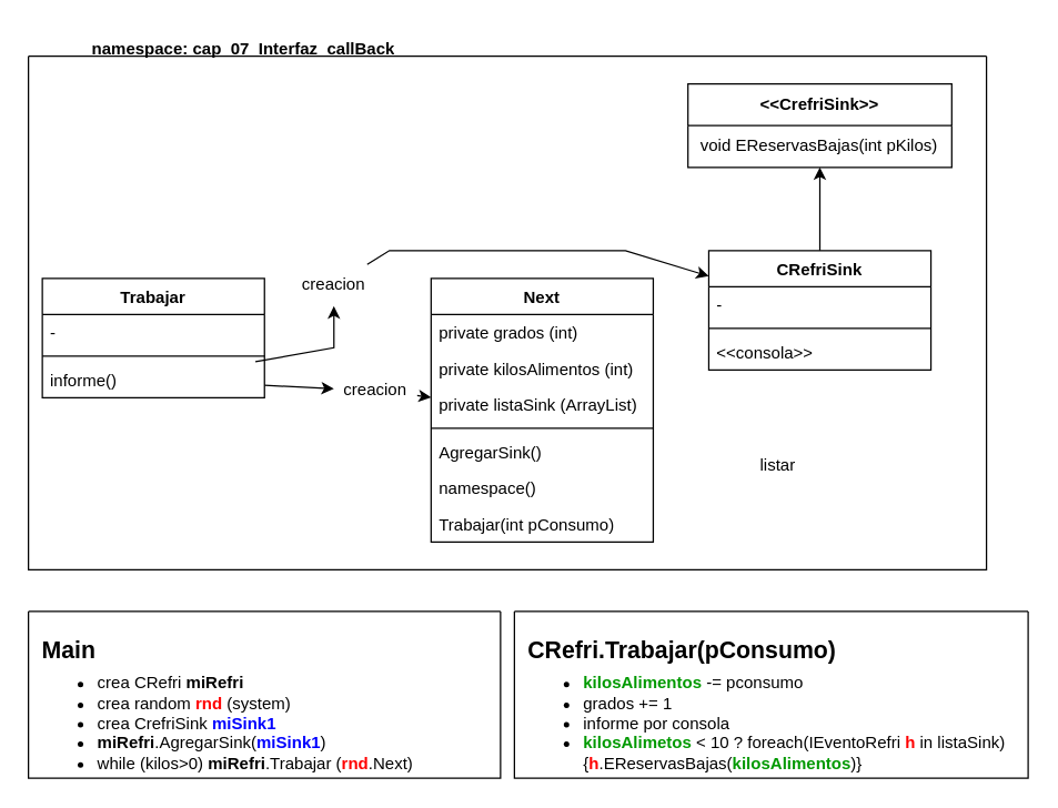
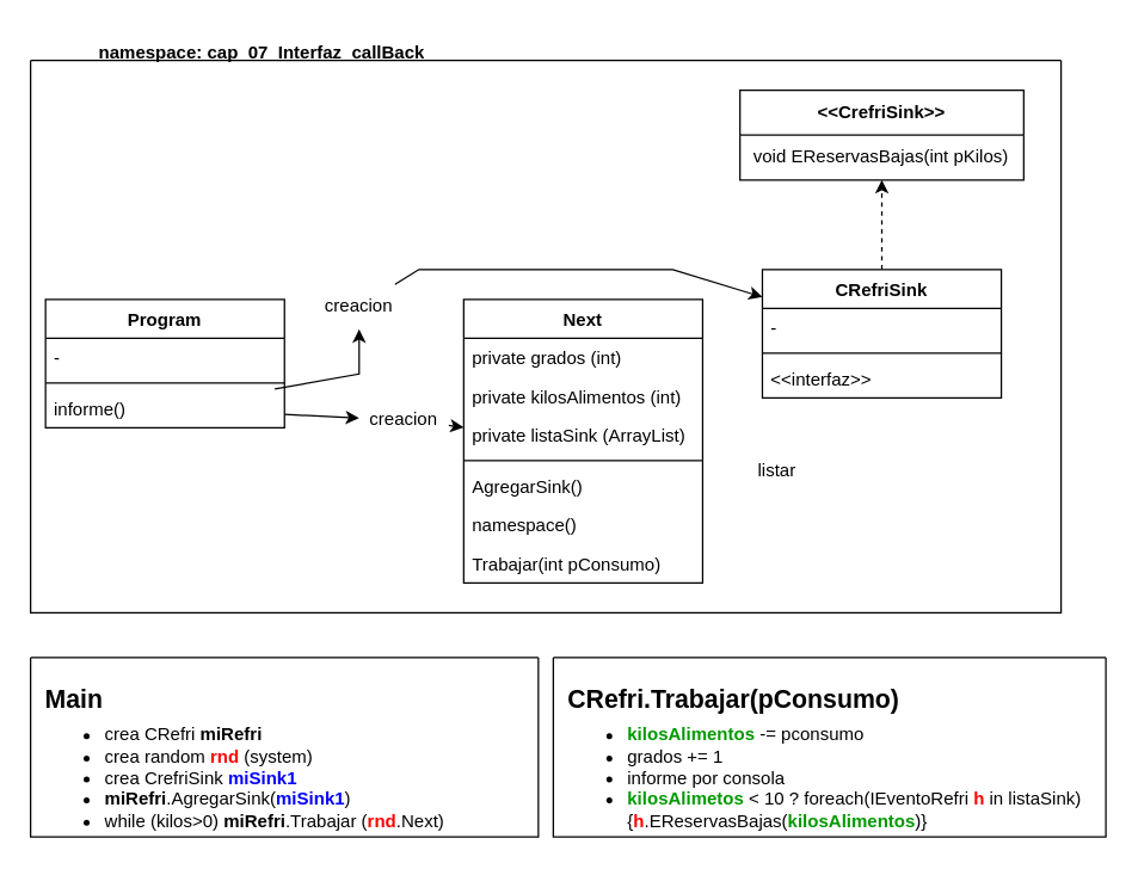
  <mxCell id="0" />
  <mxCell id="1" parent="0" />
  <mxCell id="2" value="&lt;b&gt;&amp;lt;&amp;lt;CrefriSink&amp;gt;&amp;gt;&lt;/b&gt;" style="swimlane;fontStyle=0;childLayout=stackLayout;horizontal=1;startSize=30;horizontalStack=0;resizeParent=1;resizeParentMax=0;resizeLast=0;collapsible=1;marginBottom=0;whiteSpace=wrap;html=1;" vertex="1" parent="1"><mxGeometry x="495" y="60" width="190" height="60" as="geometry" /></mxCell>
  <mxCell id="3" value="&amp;nbsp;void EReservasBajas(int pKilos)" style="text;strokeColor=none;fillColor=none;align=left;verticalAlign=middle;spacingLeft=4;spacingRight=4;overflow=hidden;points=[[0,0.5],[1,0.5]];portConstraint=eastwest;rotatable=0;whiteSpace=wrap;html=1;" vertex="1" parent="2"><mxGeometry y="30" width="190" height="30" as="geometry" /></mxCell>
  <mxCell id="4" value="CRefriSink" style="swimlane;fontStyle=1;align=center;verticalAlign=top;childLayout=stackLayout;horizontal=1;startSize=26;horizontalStack=0;resizeParent=1;resizeParentMax=0;resizeLast=0;collapsible=1;marginBottom=0;whiteSpace=wrap;html=1;" vertex="1" parent="1"><mxGeometry x="510" y="180" width="160" height="86" as="geometry" /></mxCell>
  <mxCell id="5" value="-" style="text;strokeColor=none;fillColor=none;align=left;verticalAlign=top;spacingLeft=4;spacingRight=4;overflow=hidden;rotatable=0;points=[[0,0.5],[1,0.5]];portConstraint=eastwest;whiteSpace=wrap;html=1;" vertex="1" parent="4"><mxGeometry y="26" width="160" height="26" as="geometry" /></mxCell>
  <mxCell id="6" value="" style="line;strokeWidth=1;fillColor=none;align=left;verticalAlign=middle;spacingTop=-1;spacingLeft=3;spacingRight=3;rotatable=0;labelPosition=right;points=[];portConstraint=eastwest;strokeColor=inherit;" vertex="1" parent="4"><mxGeometry y="52" width="160" height="8" as="geometry" /></mxCell>
- <mxCell id="7" value="&amp;lt;&amp;lt;consola&amp;gt;&amp;gt;" style="text;strokeColor=none;fillColor=none;align=left;verticalAlign=top;spacingLeft=4;spacingRight=4;overflow=hidden;rotatable=0;points=[[0,0.5],[1,0.5]];portConstraint=eastwest;whiteSpace=wrap;html=1;" vertex="1" parent="4"><mxGeometry y="60" width="160" height="26" as="geometry" /></mxCell>
- <mxCell id="8" value="" style="endArrow=classic;html=1;rounded=0;exitX=0.5;exitY=0;exitDx=0;exitDy=0;dashed=0;" edge="1" parent="1" source="4" target="2"><mxGeometry width="50" height="50" relative="1" as="geometry"><mxPoint x="360" y="150" as="sourcePoint" /><mxPoint x="410" y="100" as="targetPoint" /></mxGeometry></mxCell>
+ <mxCell id="7" value="&amp;lt;&amp;lt;interfaz&amp;gt;&amp;gt;" style="text;strokeColor=none;fillColor=none;align=left;verticalAlign=top;spacingLeft=4;spacingRight=4;overflow=hidden;rotatable=0;points=[[0,0.5],[1,0.5]];portConstraint=eastwest;whiteSpace=wrap;html=1;" vertex="1" parent="4"><mxGeometry y="60" width="160" height="26" as="geometry" /></mxCell>
+ <mxCell id="8" value="" style="endArrow=classic;html=1;rounded=0;exitX=0.5;exitY=0;exitDx=0;exitDy=0;dashed=1;" edge="1" parent="1" source="4" target="2"><mxGeometry width="50" height="50" relative="1" as="geometry"><mxPoint x="360" y="150" as="sourcePoint" /><mxPoint x="410" y="100" as="targetPoint" /></mxGeometry></mxCell>
  <mxCell id="9" value="Next" style="swimlane;fontStyle=1;align=center;verticalAlign=top;childLayout=stackLayout;horizontal=1;startSize=26;horizontalStack=0;resizeParent=1;resizeParentMax=0;resizeLast=0;collapsible=1;marginBottom=0;whiteSpace=wrap;html=1;" vertex="1" parent="1"><mxGeometry x="310" y="200" width="160" height="190" as="geometry" /></mxCell>
  <mxCell id="10" value="private grados (int)&lt;br&gt;" style="text;strokeColor=none;fillColor=none;align=left;verticalAlign=top;spacingLeft=4;spacingRight=4;overflow=hidden;rotatable=0;points=[[0,0.5],[1,0.5]];portConstraint=eastwest;whiteSpace=wrap;html=1;" vertex="1" parent="9"><mxGeometry y="26" width="160" height="26" as="geometry" /></mxCell>
  <mxCell id="11" value="private kilosAlimentos (int)" style="text;strokeColor=none;fillColor=none;align=left;verticalAlign=top;spacingLeft=4;spacingRight=4;overflow=hidden;rotatable=0;points=[[0,0.5],[1,0.5]];portConstraint=eastwest;whiteSpace=wrap;html=1;" vertex="1" parent="9"><mxGeometry y="52" width="160" height="26" as="geometry" /></mxCell>
  <mxCell id="12" value="private listaSink (ArrayList)" style="text;strokeColor=none;fillColor=none;align=left;verticalAlign=top;spacingLeft=4;spacingRight=4;overflow=hidden;rotatable=0;points=[[0,0.5],[1,0.5]];portConstraint=eastwest;whiteSpace=wrap;html=1;" vertex="1" parent="9"><mxGeometry y="78" width="160" height="26" as="geometry" /></mxCell>
  <mxCell id="13" value="" style="line;strokeWidth=1;fillColor=none;align=left;verticalAlign=middle;spacingTop=-1;spacingLeft=3;spacingRight=3;rotatable=0;labelPosition=right;points=[];portConstraint=eastwest;strokeColor=inherit;" vertex="1" parent="9"><mxGeometry y="104" width="160" height="8" as="geometry" /></mxCell>
  <mxCell id="14" value="AgregarSink()" style="text;strokeColor=none;fillColor=none;align=left;verticalAlign=top;spacingLeft=4;spacingRight=4;overflow=hidden;rotatable=0;points=[[0,0.5],[1,0.5]];portConstraint=eastwest;whiteSpace=wrap;html=1;" vertex="1" parent="9"><mxGeometry y="112" width="160" height="26" as="geometry" /></mxCell>
  <mxCell id="15" value="namespace()" style="text;strokeColor=none;fillColor=none;align=left;verticalAlign=top;spacingLeft=4;spacingRight=4;overflow=hidden;rotatable=0;points=[[0,0.5],[1,0.5]];portConstraint=eastwest;whiteSpace=wrap;html=1;" vertex="1" parent="9"><mxGeometry y="138" width="160" height="26" as="geometry" /></mxCell>
  <mxCell id="16" value="Trabajar(int pConsumo)" style="text;strokeColor=none;fillColor=none;align=left;verticalAlign=top;spacingLeft=4;spacingRight=4;overflow=hidden;rotatable=0;points=[[0,0.5],[1,0.5]];portConstraint=eastwest;whiteSpace=wrap;html=1;" vertex="1" parent="9"><mxGeometry y="164" width="160" height="26" as="geometry" /></mxCell>
  <mxCell id="17" value="" style="endArrow=classic;html=1;rounded=0;" edge="1" parent="1" source="31" target="9"><mxGeometry width="50" height="50" relative="1" as="geometry"><mxPoint x="220" y="250" as="sourcePoint" /><mxPoint x="270" y="200" as="targetPoint" /></mxGeometry></mxCell>
  <mxCell id="18" value="" style="swimlane;startSize=0;" vertex="1" parent="1"><mxGeometry x="20" y="40" width="690" height="370" as="geometry" /></mxCell>
  <mxCell id="19" value="creacion" style="text;html=1;strokeColor=none;fillColor=none;align=center;verticalAlign=middle;whiteSpace=wrap;rounded=0;" vertex="1" parent="18"><mxGeometry x="190" y="150" width="60" height="30" as="geometry" /></mxCell>
- <mxCell id="20" value="Trabajar" style="swimlane;fontStyle=1;align=center;verticalAlign=top;childLayout=stackLayout;horizontal=1;startSize=26;horizontalStack=0;resizeParent=1;resizeParentMax=0;resizeLast=0;collapsible=1;marginBottom=0;whiteSpace=wrap;html=1;" vertex="1" parent="18"><mxGeometry x="10" y="160" width="160" height="86" as="geometry" /></mxCell>
+ <mxCell id="20" value="Program" style="swimlane;fontStyle=1;align=center;verticalAlign=top;childLayout=stackLayout;horizontal=1;startSize=26;horizontalStack=0;resizeParent=1;resizeParentMax=0;resizeLast=0;collapsible=1;marginBottom=0;whiteSpace=wrap;html=1;" vertex="1" parent="18"><mxGeometry x="10" y="160" width="160" height="86" as="geometry" /></mxCell>
  <mxCell id="21" value="-" style="text;strokeColor=none;fillColor=none;align=left;verticalAlign=top;spacingLeft=4;spacingRight=4;overflow=hidden;rotatable=0;points=[[0,0.5],[1,0.5]];portConstraint=eastwest;whiteSpace=wrap;html=1;" vertex="1" parent="20"><mxGeometry y="26" width="160" height="26" as="geometry" /></mxCell>
  <mxCell id="22" value="" style="line;strokeWidth=1;fillColor=none;align=left;verticalAlign=middle;spacingTop=-1;spacingLeft=3;spacingRight=3;rotatable=0;labelPosition=right;points=[];portConstraint=eastwest;strokeColor=inherit;" vertex="1" parent="20"><mxGeometry y="52" width="160" height="8" as="geometry" /></mxCell>
  <mxCell id="23" value="informe()" style="text;strokeColor=none;fillColor=none;align=left;verticalAlign=top;spacingLeft=4;spacingRight=4;overflow=hidden;rotatable=0;points=[[0,0.5],[1,0.5]];portConstraint=eastwest;whiteSpace=wrap;html=1;" vertex="1" parent="20"><mxGeometry y="60" width="160" height="26" as="geometry" /></mxCell>
  <mxCell id="24" value="" style="endArrow=classic;html=1;rounded=0;" edge="1" parent="18" source="23" target="19"><mxGeometry width="50" height="50" relative="1" as="geometry"><mxPoint x="170" y="215" as="sourcePoint" /><mxPoint x="450" y="148" as="targetPoint" /><Array as="points"><mxPoint x="220" y="210" /></Array></mxGeometry></mxCell>
- <mxCell id="25" value="listar" style="text;html=1;strokeColor=none;fillColor=none;align=center;verticalAlign=middle;whiteSpace=wrap;rounded=0;" vertex="1" parent="18"><mxGeometry x="510" y="280" width="60" height="30" as="geometry" /></mxCell>
+ <mxCell id="25" value="listar" style="text;html=1;strokeColor=none;fillColor=none;align=center;verticalAlign=middle;whiteSpace=wrap;rounded=0;" vertex="1" parent="18"><mxGeometry x="470" y="260" width="60" height="30" as="geometry" /></mxCell>
  <mxCell id="26" value="&lt;b&gt;namespace: cap_07_Interfaz_callBack&lt;/b&gt;" style="text;strokeColor=none;fillColor=none;align=left;verticalAlign=middle;spacingLeft=4;spacingRight=4;overflow=hidden;points=[[0,0.5],[1,0.5]];portConstraint=eastwest;rotatable=0;whiteSpace=wrap;html=1;" vertex="1" parent="1"><mxGeometry x="60" y="20" width="330" height="30" as="geometry" /></mxCell>
  <mxCell id="27" value="" style="swimlane;startSize=0;" vertex="1" parent="1"><mxGeometry x="20" y="440" width="340" height="120" as="geometry" /></mxCell>
  <mxCell id="28" value="&lt;h1 style=&quot;line-height: 0%;&quot;&gt;&lt;font style=&quot;font-size: 17px;&quot;&gt;Main&lt;/font&gt;&lt;/h1&gt;&lt;p&gt;&lt;/p&gt;&lt;ul&gt;&lt;li&gt;crea CRefri &lt;b&gt;miRefri&lt;/b&gt;&lt;/li&gt;&lt;li&gt;crea random &lt;font style=&quot;font-weight: bold;&quot; color=&quot;#ff0000&quot;&gt;rnd &lt;/font&gt;(system)&lt;/li&gt;&lt;li&gt;crea CrefriSink &lt;b&gt;&lt;font color=&quot;#0000ff&quot;&gt;miSink1&lt;/font&gt;&lt;/b&gt;&lt;/li&gt;&lt;li&gt;&lt;b&gt;miRefri&lt;/b&gt;.AgregarSink(&lt;b&gt;&lt;font color=&quot;#0000ff&quot;&gt;miSink1&lt;/font&gt;&lt;/b&gt;)&lt;/li&gt;&lt;li&gt;while (kilos&amp;gt;0) &lt;b&gt;miRefri&lt;/b&gt;.Trabajar (&lt;b&gt;&lt;font color=&quot;#ff0000&quot;&gt;rnd&lt;/font&gt;&lt;/b&gt;.Next)&lt;/li&gt;&lt;/ul&gt;&lt;p&gt;&lt;/p&gt;" style="text;html=1;strokeColor=none;fillColor=none;spacing=5;spacingTop=-20;whiteSpace=wrap;overflow=hidden;rounded=0;" vertex="1" parent="27"><mxGeometry x="5" y="20" width="325" height="100" as="geometry" /></mxCell>
  <mxCell id="29" value="" style="endArrow=classic;html=1;rounded=0;" edge="1" parent="1" source="19" target="4"><mxGeometry width="50" height="50" relative="1" as="geometry"><mxPoint x="320" y="250" as="sourcePoint" /><mxPoint x="370" y="200" as="targetPoint" /><Array as="points"><mxPoint x="280" y="180" /><mxPoint x="450" y="180" /></Array></mxGeometry></mxCell>
  <mxCell id="30" value="" style="endArrow=classic;html=1;rounded=0;" edge="1" parent="1" source="23" target="31"><mxGeometry width="50" height="50" relative="1" as="geometry"><mxPoint x="230" y="280" as="sourcePoint" /><mxPoint x="310" y="288" as="targetPoint" /></mxGeometry></mxCell>
  <mxCell id="31" value="creacion" style="text;html=1;strokeColor=none;fillColor=none;align=center;verticalAlign=middle;whiteSpace=wrap;rounded=0;" vertex="1" parent="1"><mxGeometry x="240" y="266" width="60" height="30" as="geometry" /></mxCell>
  <mxCell id="32" value="" style="swimlane;startSize=0;" vertex="1" parent="1"><mxGeometry x="370" y="440" width="370" height="120" as="geometry" /></mxCell>
  <mxCell id="33" value="&lt;h1 style=&quot;line-height: 0%;&quot;&gt;&lt;span style=&quot;font-size: 17px;&quot;&gt;CRefri.Trabajar(pConsumo)&lt;/span&gt;&lt;/h1&gt;&lt;p&gt;&lt;/p&gt;&lt;ul&gt;&lt;li&gt;&lt;font color=&quot;#009900&quot;&gt;&lt;b&gt;kilosAlimentos &lt;/b&gt;&lt;/font&gt;-= pconsumo&lt;/li&gt;&lt;li&gt;grados += 1&lt;/li&gt;&lt;li&gt;informe por consola&lt;/li&gt;&lt;li&gt;&lt;b&gt;&lt;font color=&quot;#009900&quot;&gt;kilosAlimetos &lt;/font&gt;&lt;/b&gt;&amp;lt; 10 ? foreach(IEventoRefri &lt;b&gt;&lt;font color=&quot;#ff0000&quot;&gt;h &lt;/font&gt;&lt;/b&gt;in listaSink){&lt;b&gt;&lt;font color=&quot;#ff0000&quot;&gt;h&lt;/font&gt;&lt;/b&gt;.EReservasBajas(&lt;b&gt;&lt;font color=&quot;#009900&quot;&gt;kilosAlimentos&lt;/font&gt;&lt;/b&gt;)}&lt;/li&gt;&lt;/ul&gt;&lt;p&gt;&lt;/p&gt;" style="text;html=1;strokeColor=none;fillColor=none;spacing=5;spacingTop=-20;whiteSpace=wrap;overflow=hidden;rounded=0;" vertex="1" parent="32"><mxGeometry x="5" y="20" width="365" height="100" as="geometry" /></mxCell>
